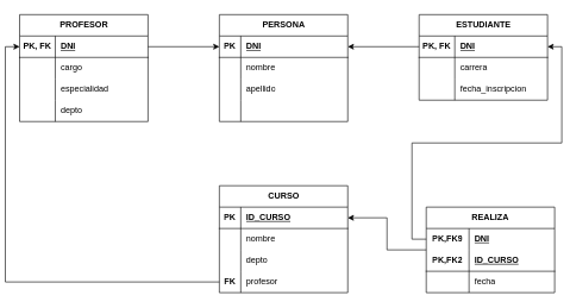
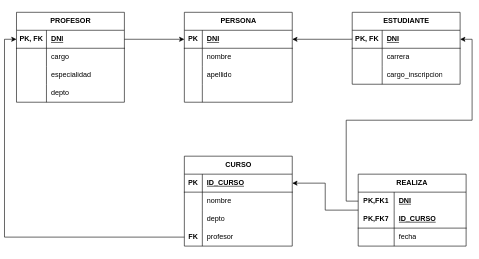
  <mxCell id="0" />
  <mxCell id="1" parent="0" />
  <mxCell id="2" value="PERSONA" style="shape=table;startSize=30;container=1;collapsible=1;childLayout=tableLayout;fixedRows=1;rowLines=0;fontStyle=1;align=center;resizeLast=1;html=1;" parent="1" vertex="1"><mxGeometry x="300" y="20" width="180" height="150" as="geometry" /></mxCell>
  <mxCell id="3" value="" style="shape=tableRow;horizontal=0;startSize=0;swimlaneHead=0;swimlaneBody=0;fillColor=none;collapsible=0;dropTarget=0;points=[[0,0.5],[1,0.5]];portConstraint=eastwest;top=0;left=0;right=0;bottom=1;" parent="2" vertex="1"><mxGeometry y="30" width="180" height="30" as="geometry" /></mxCell>
  <mxCell id="4" value="PK" style="shape=partialRectangle;connectable=0;fillColor=none;top=0;left=0;bottom=0;right=0;fontStyle=1;overflow=hidden;whiteSpace=wrap;html=1;" parent="3" vertex="1"><mxGeometry width="30" height="30" as="geometry"><mxRectangle width="30" height="30" as="alternateBounds" /></mxGeometry></mxCell>
  <mxCell id="5" value="DNI" style="shape=partialRectangle;connectable=0;fillColor=none;top=0;left=0;bottom=0;right=0;align=left;spacingLeft=6;fontStyle=5;overflow=hidden;whiteSpace=wrap;html=1;" parent="3" vertex="1"><mxGeometry x="30" width="150" height="30" as="geometry"><mxRectangle width="150" height="30" as="alternateBounds" /></mxGeometry></mxCell>
  <mxCell id="6" value="" style="shape=tableRow;horizontal=0;startSize=0;swimlaneHead=0;swimlaneBody=0;fillColor=none;collapsible=0;dropTarget=0;points=[[0,0.5],[1,0.5]];portConstraint=eastwest;top=0;left=0;right=0;bottom=0;" parent="2" vertex="1"><mxGeometry y="60" width="180" height="30" as="geometry" /></mxCell>
  <mxCell id="7" value="" style="shape=partialRectangle;connectable=0;fillColor=none;top=0;left=0;bottom=0;right=0;editable=1;overflow=hidden;whiteSpace=wrap;html=1;" parent="6" vertex="1"><mxGeometry width="30" height="30" as="geometry"><mxRectangle width="30" height="30" as="alternateBounds" /></mxGeometry></mxCell>
  <mxCell id="8" value="nombre" style="shape=partialRectangle;connectable=0;fillColor=none;top=0;left=0;bottom=0;right=0;align=left;spacingLeft=6;overflow=hidden;whiteSpace=wrap;html=1;" parent="6" vertex="1"><mxGeometry x="30" width="150" height="30" as="geometry"><mxRectangle width="150" height="30" as="alternateBounds" /></mxGeometry></mxCell>
  <mxCell id="9" value="" style="shape=tableRow;horizontal=0;startSize=0;swimlaneHead=0;swimlaneBody=0;fillColor=none;collapsible=0;dropTarget=0;points=[[0,0.5],[1,0.5]];portConstraint=eastwest;top=0;left=0;right=0;bottom=0;" parent="2" vertex="1"><mxGeometry y="90" width="180" height="30" as="geometry" /></mxCell>
  <mxCell id="10" value="" style="shape=partialRectangle;connectable=0;fillColor=none;top=0;left=0;bottom=0;right=0;editable=1;overflow=hidden;whiteSpace=wrap;html=1;" parent="9" vertex="1"><mxGeometry width="30" height="30" as="geometry"><mxRectangle width="30" height="30" as="alternateBounds" /></mxGeometry></mxCell>
  <mxCell id="11" value="apellido" style="shape=partialRectangle;connectable=0;fillColor=none;top=0;left=0;bottom=0;right=0;align=left;spacingLeft=6;overflow=hidden;whiteSpace=wrap;html=1;" parent="9" vertex="1"><mxGeometry x="30" width="150" height="30" as="geometry"><mxRectangle width="150" height="30" as="alternateBounds" /></mxGeometry></mxCell>
  <mxCell id="12" value="" style="shape=tableRow;horizontal=0;startSize=0;swimlaneHead=0;swimlaneBody=0;fillColor=none;collapsible=0;dropTarget=0;points=[[0,0.5],[1,0.5]];portConstraint=eastwest;top=0;left=0;right=0;bottom=0;" parent="2" vertex="1"><mxGeometry y="120" width="180" height="30" as="geometry" /></mxCell>
  <mxCell id="13" value="" style="shape=partialRectangle;connectable=0;fillColor=none;top=0;left=0;bottom=0;right=0;editable=1;overflow=hidden;whiteSpace=wrap;html=1;" parent="12" vertex="1"><mxGeometry width="30" height="30" as="geometry"><mxRectangle width="30" height="30" as="alternateBounds" /></mxGeometry></mxCell>
  <mxCell id="14" value="" style="shape=partialRectangle;connectable=0;fillColor=none;top=0;left=0;bottom=0;right=0;align=left;spacingLeft=6;overflow=hidden;whiteSpace=wrap;html=1;" parent="12" vertex="1"><mxGeometry x="30" width="150" height="30" as="geometry"><mxRectangle width="150" height="30" as="alternateBounds" /></mxGeometry></mxCell>
  <mxCell id="15" value="ESTUDIANTE" style="shape=table;startSize=30;container=1;collapsible=1;childLayout=tableLayout;fixedRows=1;rowLines=0;fontStyle=1;align=center;resizeLast=1;html=1;" parent="1" vertex="1"><mxGeometry x="580" y="20" width="180" height="120" as="geometry" /></mxCell>
  <mxCell id="16" value="" style="shape=tableRow;horizontal=0;startSize=0;swimlaneHead=0;swimlaneBody=0;fillColor=none;collapsible=0;dropTarget=0;points=[[0,0.5],[1,0.5]];portConstraint=eastwest;top=0;left=0;right=0;bottom=1;" parent="15" vertex="1"><mxGeometry y="30" width="180" height="30" as="geometry" /></mxCell>
  <mxCell id="17" value="PK, FK" style="shape=partialRectangle;connectable=0;fillColor=none;top=0;left=0;bottom=0;right=0;fontStyle=1;overflow=hidden;whiteSpace=wrap;html=1;" parent="16" vertex="1"><mxGeometry width="50" height="30" as="geometry"><mxRectangle width="50" height="30" as="alternateBounds" /></mxGeometry></mxCell>
  <mxCell id="18" value="DNI" style="shape=partialRectangle;connectable=0;fillColor=none;top=0;left=0;bottom=0;right=0;align=left;spacingLeft=6;fontStyle=5;overflow=hidden;whiteSpace=wrap;html=1;" parent="16" vertex="1"><mxGeometry x="50" width="130" height="30" as="geometry"><mxRectangle width="130" height="30" as="alternateBounds" /></mxGeometry></mxCell>
  <mxCell id="19" value="" style="shape=tableRow;horizontal=0;startSize=0;swimlaneHead=0;swimlaneBody=0;fillColor=none;collapsible=0;dropTarget=0;points=[[0,0.5],[1,0.5]];portConstraint=eastwest;top=0;left=0;right=0;bottom=0;" parent="15" vertex="1"><mxGeometry y="60" width="180" height="30" as="geometry" /></mxCell>
  <mxCell id="20" value="" style="shape=partialRectangle;connectable=0;fillColor=none;top=0;left=0;bottom=0;right=0;editable=1;overflow=hidden;whiteSpace=wrap;html=1;" parent="19" vertex="1"><mxGeometry width="50" height="30" as="geometry"><mxRectangle width="50" height="30" as="alternateBounds" /></mxGeometry></mxCell>
  <mxCell id="21" value="carrera" style="shape=partialRectangle;connectable=0;fillColor=none;top=0;left=0;bottom=0;right=0;align=left;spacingLeft=6;overflow=hidden;whiteSpace=wrap;html=1;" parent="19" vertex="1"><mxGeometry x="50" width="130" height="30" as="geometry"><mxRectangle width="130" height="30" as="alternateBounds" /></mxGeometry></mxCell>
  <mxCell id="22" value="" style="shape=tableRow;horizontal=0;startSize=0;swimlaneHead=0;swimlaneBody=0;fillColor=none;collapsible=0;dropTarget=0;points=[[0,0.5],[1,0.5]];portConstraint=eastwest;top=0;left=0;right=0;bottom=0;" parent="15" vertex="1"><mxGeometry y="90" width="180" height="30" as="geometry" /></mxCell>
  <mxCell id="23" value="" style="shape=partialRectangle;connectable=0;fillColor=none;top=0;left=0;bottom=0;right=0;editable=1;overflow=hidden;whiteSpace=wrap;html=1;" parent="22" vertex="1"><mxGeometry width="50" height="30" as="geometry"><mxRectangle width="50" height="30" as="alternateBounds" /></mxGeometry></mxCell>
- <mxCell id="24" value="fecha_inscripcion" style="shape=partialRectangle;connectable=0;fillColor=none;top=0;left=0;bottom=0;right=0;align=left;spacingLeft=6;overflow=hidden;whiteSpace=wrap;html=1;" parent="22" vertex="1"><mxGeometry x="50" width="130" height="30" as="geometry"><mxRectangle width="130" height="30" as="alternateBounds" /></mxGeometry></mxCell>
+ <mxCell id="24" value="cargo_inscripcion" style="shape=partialRectangle;connectable=0;fillColor=none;top=0;left=0;bottom=0;right=0;align=left;spacingLeft=6;overflow=hidden;whiteSpace=wrap;html=1;" parent="22" vertex="1"><mxGeometry x="50" width="130" height="30" as="geometry"><mxRectangle width="130" height="30" as="alternateBounds" /></mxGeometry></mxCell>
  <mxCell id="25" value="CURSO" style="shape=table;startSize=30;container=1;collapsible=1;childLayout=tableLayout;fixedRows=1;rowLines=0;fontStyle=1;align=center;resizeLast=1;html=1;" parent="1" vertex="1"><mxGeometry x="300" y="260" width="180" height="150" as="geometry" /></mxCell>
  <mxCell id="26" value="" style="shape=tableRow;horizontal=0;startSize=0;swimlaneHead=0;swimlaneBody=0;fillColor=none;collapsible=0;dropTarget=0;points=[[0,0.5],[1,0.5]];portConstraint=eastwest;top=0;left=0;right=0;bottom=1;" parent="25" vertex="1"><mxGeometry y="30" width="180" height="30" as="geometry" /></mxCell>
  <mxCell id="27" value="PK" style="shape=partialRectangle;connectable=0;fillColor=none;top=0;left=0;bottom=0;right=0;fontStyle=1;overflow=hidden;whiteSpace=wrap;html=1;" parent="26" vertex="1"><mxGeometry width="30" height="30" as="geometry"><mxRectangle width="30" height="30" as="alternateBounds" /></mxGeometry></mxCell>
  <mxCell id="28" value="ID_CURSO" style="shape=partialRectangle;connectable=0;fillColor=none;top=0;left=0;bottom=0;right=0;align=left;spacingLeft=6;fontStyle=5;overflow=hidden;whiteSpace=wrap;html=1;" parent="26" vertex="1"><mxGeometry x="30" width="150" height="30" as="geometry"><mxRectangle width="150" height="30" as="alternateBounds" /></mxGeometry></mxCell>
  <mxCell id="29" value="" style="shape=tableRow;horizontal=0;startSize=0;swimlaneHead=0;swimlaneBody=0;fillColor=none;collapsible=0;dropTarget=0;points=[[0,0.5],[1,0.5]];portConstraint=eastwest;top=0;left=0;right=0;bottom=0;" parent="25" vertex="1"><mxGeometry y="60" width="180" height="30" as="geometry" /></mxCell>
  <mxCell id="30" value="" style="shape=partialRectangle;connectable=0;fillColor=none;top=0;left=0;bottom=0;right=0;editable=1;overflow=hidden;whiteSpace=wrap;html=1;" parent="29" vertex="1"><mxGeometry width="30" height="30" as="geometry"><mxRectangle width="30" height="30" as="alternateBounds" /></mxGeometry></mxCell>
  <mxCell id="31" value="nombre" style="shape=partialRectangle;connectable=0;fillColor=none;top=0;left=0;bottom=0;right=0;align=left;spacingLeft=6;overflow=hidden;whiteSpace=wrap;html=1;" parent="29" vertex="1"><mxGeometry x="30" width="150" height="30" as="geometry"><mxRectangle width="150" height="30" as="alternateBounds" /></mxGeometry></mxCell>
  <mxCell id="32" value="" style="shape=tableRow;horizontal=0;startSize=0;swimlaneHead=0;swimlaneBody=0;fillColor=none;collapsible=0;dropTarget=0;points=[[0,0.5],[1,0.5]];portConstraint=eastwest;top=0;left=0;right=0;bottom=0;" parent="25" vertex="1"><mxGeometry y="90" width="180" height="30" as="geometry" /></mxCell>
  <mxCell id="33" value="" style="shape=partialRectangle;connectable=0;fillColor=none;top=0;left=0;bottom=0;right=0;editable=1;overflow=hidden;whiteSpace=wrap;html=1;" parent="32" vertex="1"><mxGeometry width="30" height="30" as="geometry"><mxRectangle width="30" height="30" as="alternateBounds" /></mxGeometry></mxCell>
  <mxCell id="34" value="depto" style="shape=partialRectangle;connectable=0;fillColor=none;top=0;left=0;bottom=0;right=0;align=left;spacingLeft=6;overflow=hidden;whiteSpace=wrap;html=1;" parent="32" vertex="1"><mxGeometry x="30" width="150" height="30" as="geometry"><mxRectangle width="150" height="30" as="alternateBounds" /></mxGeometry></mxCell>
  <mxCell id="35" value="" style="shape=tableRow;horizontal=0;startSize=0;swimlaneHead=0;swimlaneBody=0;fillColor=none;collapsible=0;dropTarget=0;points=[[0,0.5],[1,0.5]];portConstraint=eastwest;top=0;left=0;right=0;bottom=0;" parent="25" vertex="1"><mxGeometry y="120" width="180" height="30" as="geometry" /></mxCell>
  <mxCell id="36" value="&lt;b&gt;FK&lt;/b&gt;" style="shape=partialRectangle;connectable=0;fillColor=none;top=0;left=0;bottom=0;right=0;editable=1;overflow=hidden;whiteSpace=wrap;html=1;" parent="35" vertex="1"><mxGeometry width="30" height="30" as="geometry"><mxRectangle width="30" height="30" as="alternateBounds" /></mxGeometry></mxCell>
  <mxCell id="37" value="profesor" style="shape=partialRectangle;connectable=0;fillColor=none;top=0;left=0;bottom=0;right=0;align=left;spacingLeft=6;overflow=hidden;whiteSpace=wrap;html=1;" parent="35" vertex="1"><mxGeometry x="30" width="150" height="30" as="geometry"><mxRectangle width="150" height="30" as="alternateBounds" /></mxGeometry></mxCell>
  <mxCell id="38" style="edgeStyle=orthogonalEdgeStyle;rounded=0;orthogonalLoop=1;jettySize=auto;html=1;entryX=1;entryY=0.5;entryDx=0;entryDy=0;" parent="1" source="16" target="3" edge="1"><mxGeometry relative="1" as="geometry" /></mxCell>
  <mxCell id="39" value="PROFESOR" style="shape=table;startSize=30;container=1;collapsible=1;childLayout=tableLayout;fixedRows=1;rowLines=0;fontStyle=1;align=center;resizeLast=1;html=1;" parent="1" vertex="1"><mxGeometry x="20" y="20" width="180" height="150" as="geometry" /></mxCell>
  <mxCell id="40" value="" style="shape=tableRow;horizontal=0;startSize=0;swimlaneHead=0;swimlaneBody=0;fillColor=none;collapsible=0;dropTarget=0;points=[[0,0.5],[1,0.5]];portConstraint=eastwest;top=0;left=0;right=0;bottom=1;" parent="39" vertex="1"><mxGeometry y="30" width="180" height="30" as="geometry" /></mxCell>
  <mxCell id="41" value="PK, FK" style="shape=partialRectangle;connectable=0;fillColor=none;top=0;left=0;bottom=0;right=0;fontStyle=1;overflow=hidden;whiteSpace=wrap;html=1;" parent="40" vertex="1"><mxGeometry width="50" height="30" as="geometry"><mxRectangle width="50" height="30" as="alternateBounds" /></mxGeometry></mxCell>
  <mxCell id="42" value="DNI" style="shape=partialRectangle;connectable=0;fillColor=none;top=0;left=0;bottom=0;right=0;align=left;spacingLeft=6;fontStyle=5;overflow=hidden;whiteSpace=wrap;html=1;" parent="40" vertex="1"><mxGeometry x="50" width="130" height="30" as="geometry"><mxRectangle width="130" height="30" as="alternateBounds" /></mxGeometry></mxCell>
  <mxCell id="43" value="" style="shape=tableRow;horizontal=0;startSize=0;swimlaneHead=0;swimlaneBody=0;fillColor=none;collapsible=0;dropTarget=0;points=[[0,0.5],[1,0.5]];portConstraint=eastwest;top=0;left=0;right=0;bottom=0;" parent="39" vertex="1"><mxGeometry y="60" width="180" height="30" as="geometry" /></mxCell>
  <mxCell id="44" value="" style="shape=partialRectangle;connectable=0;fillColor=none;top=0;left=0;bottom=0;right=0;editable=1;overflow=hidden;whiteSpace=wrap;html=1;" parent="43" vertex="1"><mxGeometry width="50" height="30" as="geometry"><mxRectangle width="50" height="30" as="alternateBounds" /></mxGeometry></mxCell>
  <mxCell id="45" value="cargo" style="shape=partialRectangle;connectable=0;fillColor=none;top=0;left=0;bottom=0;right=0;align=left;spacingLeft=6;overflow=hidden;whiteSpace=wrap;html=1;" parent="43" vertex="1"><mxGeometry x="50" width="130" height="30" as="geometry"><mxRectangle width="130" height="30" as="alternateBounds" /></mxGeometry></mxCell>
  <mxCell id="46" value="" style="shape=tableRow;horizontal=0;startSize=0;swimlaneHead=0;swimlaneBody=0;fillColor=none;collapsible=0;dropTarget=0;points=[[0,0.5],[1,0.5]];portConstraint=eastwest;top=0;left=0;right=0;bottom=0;" parent="39" vertex="1"><mxGeometry y="90" width="180" height="30" as="geometry" /></mxCell>
  <mxCell id="47" value="" style="shape=partialRectangle;connectable=0;fillColor=none;top=0;left=0;bottom=0;right=0;editable=1;overflow=hidden;whiteSpace=wrap;html=1;" parent="46" vertex="1"><mxGeometry width="50" height="30" as="geometry"><mxRectangle width="50" height="30" as="alternateBounds" /></mxGeometry></mxCell>
  <mxCell id="48" value="especialidad" style="shape=partialRectangle;connectable=0;fillColor=none;top=0;left=0;bottom=0;right=0;align=left;spacingLeft=6;overflow=hidden;whiteSpace=wrap;html=1;" parent="46" vertex="1"><mxGeometry x="50" width="130" height="30" as="geometry"><mxRectangle width="130" height="30" as="alternateBounds" /></mxGeometry></mxCell>
  <mxCell id="49" value="" style="shape=tableRow;horizontal=0;startSize=0;swimlaneHead=0;swimlaneBody=0;fillColor=none;collapsible=0;dropTarget=0;points=[[0,0.5],[1,0.5]];portConstraint=eastwest;top=0;left=0;right=0;bottom=0;" parent="39" vertex="1"><mxGeometry y="120" width="180" height="30" as="geometry" /></mxCell>
  <mxCell id="50" value="" style="shape=partialRectangle;connectable=0;fillColor=none;top=0;left=0;bottom=0;right=0;editable=1;overflow=hidden;whiteSpace=wrap;html=1;" parent="49" vertex="1"><mxGeometry width="50" height="30" as="geometry"><mxRectangle width="50" height="30" as="alternateBounds" /></mxGeometry></mxCell>
  <mxCell id="51" value="depto" style="shape=partialRectangle;connectable=0;fillColor=none;top=0;left=0;bottom=0;right=0;align=left;spacingLeft=6;overflow=hidden;whiteSpace=wrap;html=1;" parent="49" vertex="1"><mxGeometry x="50" width="130" height="30" as="geometry"><mxRectangle width="130" height="30" as="alternateBounds" /></mxGeometry></mxCell>
  <mxCell id="52" style="edgeStyle=orthogonalEdgeStyle;rounded=0;orthogonalLoop=1;jettySize=auto;html=1;" parent="1" source="40" target="3" edge="1"><mxGeometry relative="1" as="geometry" /></mxCell>
  <mxCell id="53" style="edgeStyle=orthogonalEdgeStyle;rounded=0;orthogonalLoop=1;jettySize=auto;html=1;entryX=1;entryY=0.5;entryDx=0;entryDy=0;" parent="1" source="54" target="26" edge="1"><mxGeometry relative="1" as="geometry" /></mxCell>
  <mxCell id="54" value="REALIZA" style="shape=table;startSize=30;container=1;collapsible=1;childLayout=tableLayout;fixedRows=1;rowLines=0;fontStyle=1;align=center;resizeLast=1;html=1;whiteSpace=wrap;" parent="1" vertex="1"><mxGeometry x="590" y="290" width="180" height="120" as="geometry" /></mxCell>
  <mxCell id="55" value="" style="shape=tableRow;horizontal=0;startSize=0;swimlaneHead=0;swimlaneBody=0;fillColor=none;collapsible=0;dropTarget=0;points=[[0,0.5],[1,0.5]];portConstraint=eastwest;top=0;left=0;right=0;bottom=0;html=1;" parent="54" vertex="1"><mxGeometry y="30" width="180" height="30" as="geometry" /></mxCell>
- <mxCell id="56" value="PK,FK9" style="shape=partialRectangle;connectable=0;fillColor=none;top=0;left=0;bottom=0;right=0;fontStyle=1;overflow=hidden;html=1;whiteSpace=wrap;" parent="55" vertex="1"><mxGeometry width="60" height="30" as="geometry"><mxRectangle width="60" height="30" as="alternateBounds" /></mxGeometry></mxCell>
+ <mxCell id="56" value="PK,FK1" style="shape=partialRectangle;connectable=0;fillColor=none;top=0;left=0;bottom=0;right=0;fontStyle=1;overflow=hidden;html=1;whiteSpace=wrap;" parent="55" vertex="1"><mxGeometry width="60" height="30" as="geometry"><mxRectangle width="60" height="30" as="alternateBounds" /></mxGeometry></mxCell>
  <mxCell id="57" value="DNI" style="shape=partialRectangle;connectable=0;fillColor=none;top=0;left=0;bottom=0;right=0;align=left;spacingLeft=6;fontStyle=5;overflow=hidden;html=1;whiteSpace=wrap;" parent="55" vertex="1"><mxGeometry x="60" width="120" height="30" as="geometry"><mxRectangle width="120" height="30" as="alternateBounds" /></mxGeometry></mxCell>
  <mxCell id="58" value="" style="shape=tableRow;horizontal=0;startSize=0;swimlaneHead=0;swimlaneBody=0;fillColor=none;collapsible=0;dropTarget=0;points=[[0,0.5],[1,0.5]];portConstraint=eastwest;top=0;left=0;right=0;bottom=1;html=1;" parent="54" vertex="1"><mxGeometry y="60" width="180" height="30" as="geometry" /></mxCell>
- <mxCell id="59" value="PK,FK2" style="shape=partialRectangle;connectable=0;fillColor=none;top=0;left=0;bottom=0;right=0;fontStyle=1;overflow=hidden;html=1;whiteSpace=wrap;" parent="58" vertex="1"><mxGeometry width="60" height="30" as="geometry"><mxRectangle width="60" height="30" as="alternateBounds" /></mxGeometry></mxCell>
+ <mxCell id="59" value="PK,FK7" style="shape=partialRectangle;connectable=0;fillColor=none;top=0;left=0;bottom=0;right=0;fontStyle=1;overflow=hidden;html=1;whiteSpace=wrap;" parent="58" vertex="1"><mxGeometry width="60" height="30" as="geometry"><mxRectangle width="60" height="30" as="alternateBounds" /></mxGeometry></mxCell>
  <mxCell id="60" value="ID_CURSO" style="shape=partialRectangle;connectable=0;fillColor=none;top=0;left=0;bottom=0;right=0;align=left;spacingLeft=6;fontStyle=5;overflow=hidden;html=1;whiteSpace=wrap;" parent="58" vertex="1"><mxGeometry x="60" width="120" height="30" as="geometry"><mxRectangle width="120" height="30" as="alternateBounds" /></mxGeometry></mxCell>
  <mxCell id="61" value="" style="shape=tableRow;horizontal=0;startSize=0;swimlaneHead=0;swimlaneBody=0;fillColor=none;collapsible=0;dropTarget=0;points=[[0,0.5],[1,0.5]];portConstraint=eastwest;top=0;left=0;right=0;bottom=0;html=1;" parent="54" vertex="1"><mxGeometry y="90" width="180" height="30" as="geometry" /></mxCell>
  <mxCell id="62" value="" style="shape=partialRectangle;connectable=0;fillColor=none;top=0;left=0;bottom=0;right=0;editable=1;overflow=hidden;html=1;whiteSpace=wrap;" parent="61" vertex="1"><mxGeometry width="60" height="30" as="geometry"><mxRectangle width="60" height="30" as="alternateBounds" /></mxGeometry></mxCell>
  <mxCell id="63" value="fecha" style="shape=partialRectangle;connectable=0;fillColor=none;top=0;left=0;bottom=0;right=0;align=left;spacingLeft=6;overflow=hidden;html=1;whiteSpace=wrap;" parent="61" vertex="1"><mxGeometry x="60" width="120" height="30" as="geometry"><mxRectangle width="120" height="30" as="alternateBounds" /></mxGeometry></mxCell>
  <mxCell id="64" style="edgeStyle=orthogonalEdgeStyle;rounded=0;orthogonalLoop=1;jettySize=auto;html=1;entryX=1;entryY=0.5;entryDx=0;entryDy=0;" parent="1" source="55" target="16" edge="1"><mxGeometry relative="1" as="geometry" /></mxCell>
  <mxCell id="65" style="edgeStyle=orthogonalEdgeStyle;rounded=0;orthogonalLoop=1;jettySize=auto;html=1;entryX=0;entryY=0.5;entryDx=0;entryDy=0;" edge="1" parent="1" source="35" target="40"><mxGeometry relative="1" as="geometry" /></mxCell>
